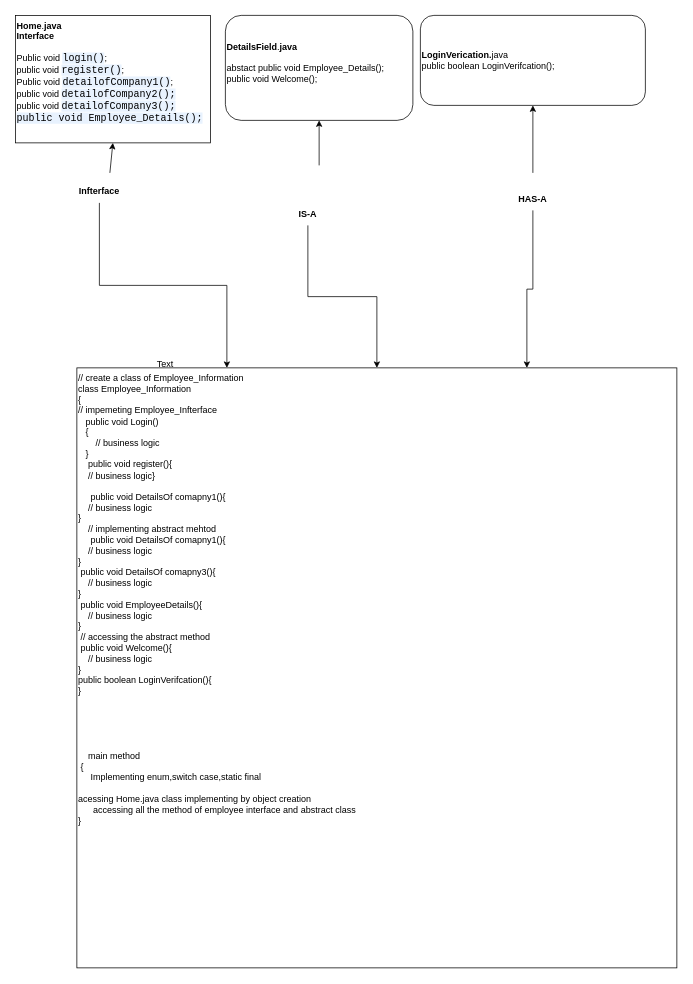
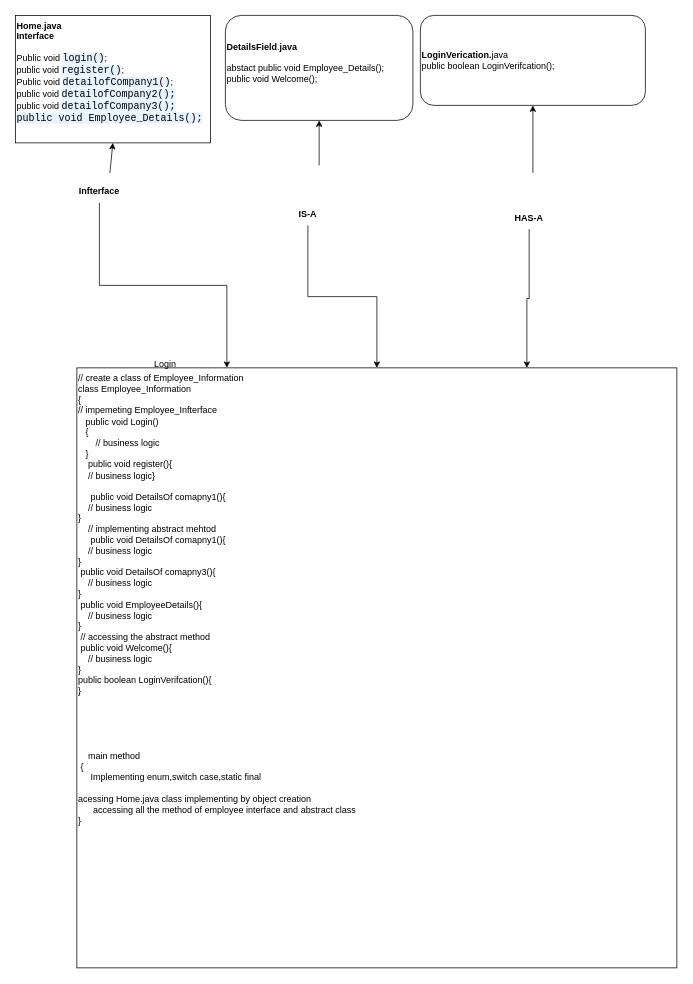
  <mxCell id="0" />
  <mxCell id="1" parent="0" />
  <mxCell id="2" value="&lt;b&gt;Home&lt;/b&gt;.&lt;b&gt;java&lt;/b&gt;&lt;div&gt;&lt;b&gt;Interface&lt;br&gt;&lt;/b&gt;&lt;div&gt;&amp;nbsp;&amp;nbsp;&lt;/div&gt;&lt;div&gt;Public void&amp;nbsp;&lt;span style=&quot;background-color: rgb(232, 242, 254); font-family: &amp;quot;Courier New&amp;quot;; font-size: 10pt; white-space: pre;&quot;&gt;login()&lt;/span&gt;&lt;span style=&quot;background-color: initial;&quot;&gt;;&lt;/span&gt;&lt;/div&gt;&lt;div&gt;public void&amp;nbsp;&lt;span style=&quot;background-color: rgb(232, 242, 254); font-family: &amp;quot;Courier New&amp;quot;; font-size: 10pt; white-space: pre;&quot;&gt;register()&lt;/span&gt;&lt;span style=&quot;background-color: initial;&quot;&gt;;&lt;/span&gt;&lt;/div&gt;&lt;div&gt;Public void&amp;nbsp;&lt;span style=&quot;background-color: rgb(232, 242, 254); font-family: &amp;quot;Courier New&amp;quot;; font-size: 10pt; white-space: pre;&quot;&gt;detailofCompany1()&lt;/span&gt;&lt;span style=&quot;background-color: initial;&quot;&gt;;&lt;/span&gt;&lt;/div&gt;&lt;div&gt;&lt;span style=&quot;background-color: initial;&quot;&gt;public void&amp;nbsp;&lt;/span&gt;&lt;span style=&quot;background-color: rgb(232, 242, 254); font-family: &amp;quot;Courier New&amp;quot;; font-size: 10pt; white-space: pre;&quot;&gt;detailofCompany2();&lt;/span&gt;&lt;/div&gt;&lt;div&gt;public void&amp;nbsp;&lt;span style=&quot;background-color: rgb(232, 242, 254); font-family: &amp;quot;Courier New&amp;quot;; font-size: 10pt; white-space: pre;&quot;&gt;detailofCompany3();&lt;/span&gt;&lt;/div&gt;&lt;div&gt;&lt;span style=&quot;background-color: rgb(232, 242, 254); font-family: &amp;quot;Courier New&amp;quot;; font-size: 10pt; white-space: pre;&quot;&gt;public void &lt;/span&gt;&lt;span style=&quot;background-color: rgb(232, 242, 254); font-family: &amp;quot;Courier New&amp;quot;; font-size: 10pt; white-space: pre;&quot;&gt;Employee_Details();&lt;/span&gt;&lt;/div&gt;&lt;div&gt;&lt;span style=&quot;background-color: rgb(232, 242, 254); font-family: &amp;quot;Courier New&amp;quot;; font-size: 10pt; white-space: pre;&quot;&gt;&lt;br&gt;&lt;/span&gt;&lt;/div&gt;&lt;div&gt;&lt;div&gt;&lt;br&gt;&lt;/div&gt;&lt;/div&gt;&lt;/div&gt;" style="rounded=0;whiteSpace=wrap;html=1;align=left;verticalAlign=top;" parent="1" vertex="1"><mxGeometry x="20" y="20" width="260" height="170" as="geometry" /></mxCell>
  <mxCell id="3" value="&lt;div&gt;&lt;b&gt;DetailsField&lt;/b&gt;.&lt;b&gt;java&lt;/b&gt;&lt;/div&gt;&lt;div&gt;&lt;b&gt;&lt;br&gt;&lt;/b&gt;&lt;div&gt;abstact public void Employee_Details();&lt;/div&gt;&lt;div&gt;public void Welcome();&lt;/div&gt;&lt;div&gt;&lt;br&gt;&lt;/div&gt;&lt;/div&gt;" style="rounded=1;whiteSpace=wrap;html=1;align=left;" parent="1" vertex="1"><mxGeometry x="300" y="20" width="250" height="140" as="geometry" /></mxCell>
  <mxCell id="4" value="&lt;b&gt;LoginVerication.&lt;/b&gt;java&lt;div&gt;public boolean LoginVerifcation();&lt;/div&gt;" style="rounded=1;whiteSpace=wrap;html=1;align=left;" parent="1" vertex="1"><mxGeometry x="560" y="20" width="300" height="120" as="geometry" /></mxCell>
  <mxCell id="5" value="" style="endArrow=classic;html=1;rounded=0;entryX=0.5;entryY=1;entryDx=0;entryDy=0;" parent="1" target="3" edge="1"><mxGeometry width="50" height="50" relative="1" as="geometry"><mxPoint x="425" y="220" as="sourcePoint" /><mxPoint x="400" y="110" as="targetPoint" /></mxGeometry></mxCell>
  <mxCell id="6" value="" style="endArrow=classic;html=1;rounded=0;entryX=0.5;entryY=1;entryDx=0;entryDy=0;" parent="1" target="2" edge="1"><mxGeometry width="50" height="50" relative="1" as="geometry"><mxPoint x="146" y="230" as="sourcePoint" /><mxPoint x="400" y="110" as="targetPoint" /></mxGeometry></mxCell>
  <mxCell id="7" value="" style="endArrow=classic;html=1;rounded=0;entryX=0.5;entryY=1;entryDx=0;entryDy=0;" parent="1" target="4" edge="1"><mxGeometry width="50" height="50" relative="1" as="geometry"><mxPoint x="710" y="230" as="sourcePoint" /><mxPoint x="360" y="230" as="targetPoint" /></mxGeometry></mxCell>
  <mxCell id="8" value="// create a class of Employee_Information&lt;div&gt;class Employee_Information&lt;/div&gt;&lt;div&gt;{&lt;/div&gt;&lt;div&gt;// impemeting Employee_Infterface&lt;/div&gt;&lt;div&gt;&amp;nbsp; &amp;nbsp;public void Login()&lt;/div&gt;&lt;div&gt;&amp;nbsp; &amp;nbsp;{&amp;nbsp;&amp;nbsp;&lt;/div&gt;&lt;div&gt;&amp;nbsp; &amp;nbsp; &amp;nbsp; &amp;nbsp;// business logic&lt;/div&gt;&lt;div&gt;&amp;nbsp; &amp;nbsp;}&lt;/div&gt;&lt;div&gt;&amp;nbsp; &amp;nbsp; public void register(){&lt;/div&gt;&lt;div&gt;&amp;nbsp; &amp;nbsp; // business logic}&lt;/div&gt;&lt;div&gt;&lt;br&gt;&lt;/div&gt;&lt;div&gt;&amp;nbsp; &amp;nbsp; &amp;nbsp;public void DetailsOf comapny1(){&lt;/div&gt;&lt;div&gt;&amp;nbsp; &amp;nbsp; // business logic&lt;/div&gt;&lt;div&gt;}&lt;/div&gt;&lt;div&gt;&amp;nbsp; &amp;nbsp; // implementing abstract mehtod&lt;/div&gt;&lt;div&gt;&amp;nbsp; &amp;nbsp;&amp;nbsp;&lt;span style=&quot;background-color: initial;&quot;&gt;&amp;nbsp;public void DetailsOf comapny1(){&lt;/span&gt;&lt;/div&gt;&lt;div&gt;&amp;nbsp; &amp;nbsp; // business logic&lt;/div&gt;&lt;div&gt;}&lt;/div&gt;&lt;div&gt;&lt;div&gt;&amp;nbsp;public void DetailsOf comapny3(){&lt;/div&gt;&lt;div&gt;&amp;nbsp; &amp;nbsp; // business logic&lt;/div&gt;&lt;div&gt;}&lt;/div&gt;&lt;/div&gt;&lt;div&gt;&lt;div&gt;&amp;nbsp;public void EmployeeDetails(){&lt;/div&gt;&lt;div&gt;&amp;nbsp; &amp;nbsp; // business logic&lt;/div&gt;&lt;div&gt;}&lt;/div&gt;&lt;/div&gt;&lt;div&gt;&amp;nbsp;// accessing the abstract method&lt;/div&gt;&lt;div&gt;&lt;div&gt;&amp;nbsp;public void Welcome(){&lt;/div&gt;&lt;div&gt;&amp;nbsp; &amp;nbsp; // business logic&lt;/div&gt;&lt;div&gt;}&lt;/div&gt;&lt;/div&gt;&lt;div&gt;public boolean LoginVerifcation(){&lt;br&gt;&lt;/div&gt;&lt;div&gt;}&lt;/div&gt;&lt;div&gt;&lt;br&gt;&lt;/div&gt;&lt;div&gt;&lt;br&gt;&lt;/div&gt;&lt;div&gt;&lt;br&gt;&lt;/div&gt;&lt;div&gt;&lt;br&gt;&lt;/div&gt;&lt;div&gt;&lt;br&gt;&lt;/div&gt;&lt;div&gt;&amp;nbsp; &amp;nbsp; main method&lt;/div&gt;&lt;div&gt;&amp;nbsp;{&lt;/div&gt;&lt;div&gt;&amp;nbsp; &amp;nbsp; &amp;nbsp;Implementing enum,switch case,static final&lt;/div&gt;&lt;div&gt;&lt;br&gt;&lt;/div&gt;&lt;div&gt;acessing Home.java class implementing by object creation&lt;/div&gt;&lt;div&gt;&amp;nbsp; &amp;nbsp; &amp;nbsp; accessing all the method of employee interface and abstract class&lt;/div&gt;&lt;div&gt;}&lt;/div&gt;&lt;div&gt;&lt;br&gt;&lt;/div&gt;" style="whiteSpace=wrap;html=1;aspect=fixed;verticalAlign=top;align=left;" parent="1" vertex="1"><mxGeometry x="102" y="490" width="800" height="800" as="geometry" /></mxCell>
- <mxCell id="9" value="Text" style="text;html=1;align=center;verticalAlign=middle;whiteSpace=wrap;rounded=0;" parent="1" vertex="1"><mxGeometry x="190" y="470" width="60" height="30" as="geometry" /></mxCell>
+ <mxCell id="9" value="Login" style="text;html=1;align=center;verticalAlign=middle;whiteSpace=wrap;rounded=0;" parent="1" vertex="1"><mxGeometry x="190" y="470" width="60" height="30" as="geometry" /></mxCell>
  <mxCell id="10" style="edgeStyle=orthogonalEdgeStyle;rounded=0;orthogonalLoop=1;jettySize=auto;html=1;exitX=0.5;exitY=1;exitDx=0;exitDy=0;entryX=0.25;entryY=0;entryDx=0;entryDy=0;" parent="1" source="11" target="8" edge="1"><mxGeometry relative="1" as="geometry" /></mxCell>
  <mxCell id="11" value="&lt;b&gt;Infterface&lt;/b&gt;" style="text;html=1;align=center;verticalAlign=middle;whiteSpace=wrap;rounded=0;" parent="1" vertex="1"><mxGeometry x="102" y="240" width="60" height="30" as="geometry" /></mxCell>
  <mxCell id="12" value="" style="edgeStyle=orthogonalEdgeStyle;rounded=0;orthogonalLoop=1;jettySize=auto;html=1;" parent="1" source="13" target="8" edge="1"><mxGeometry relative="1" as="geometry" /></mxCell>
  <mxCell id="13" value="&lt;b&gt;IS-A&lt;/b&gt;" style="text;html=1;align=center;verticalAlign=middle;whiteSpace=wrap;rounded=0;" parent="1" vertex="1"><mxGeometry x="380" y="270" width="60" height="30" as="geometry" /></mxCell>
  <mxCell id="14" style="edgeStyle=orthogonalEdgeStyle;rounded=0;orthogonalLoop=1;jettySize=auto;html=1;exitX=0.5;exitY=1;exitDx=0;exitDy=0;entryX=0.75;entryY=0;entryDx=0;entryDy=0;" parent="1" source="15" target="8" edge="1"><mxGeometry relative="1" as="geometry" /></mxCell>
- <mxCell id="15" value="HAS-A" style="text;html=1;align=center;verticalAlign=middle;whiteSpace=wrap;rounded=0;fontStyle=1" parent="1" vertex="1"><mxGeometry x="640" y="250" width="140" height="30" as="geometry" /></mxCell>
+ <mxCell id="15" value="HAS-A" style="text;html=1;align=center;verticalAlign=middle;whiteSpace=wrap;rounded=0;fontStyle=1" parent="1" vertex="1"><mxGeometry x="635" y="275" width="140" height="30" as="geometry" /></mxCell>
